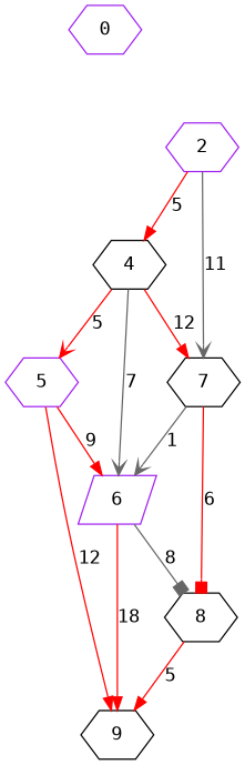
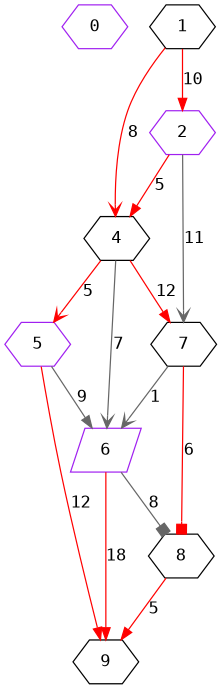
  digraph {
    fontname="DejaVu Sans Mono"
    node [color=black fontname="DejaVu Sans Mono" shape=hexagon]
    edge [arrowhead=normal color=red fontname="DejaVu Sans Mono" weight=5]
    0 [color=purple]
+   1
    2 [color=purple]
    4
    7
    5 [color=purple]
    6 [color=purple shape=parallelogram]
    8
    9
+   1 -> 2 [label=10 weight=10]
+   1 -> 4 [arrowhead=vee label=8 weight=8]
    2 -> 4 [label=5]
    2 -> 7 [arrowhead=vee color=gray40 label=11 weight=11]
    4 -> 7 [label=12 weight=12]
    4 -> 5 [arrowhead=vee label=5]
    4 -> 6 [arrowhead=vee color=gray40 label=7 weight=7]
    7 -> 6 [arrowhead=vee color=gray40 label=1 weight=4]
    7 -> 8 [arrowhead=box label=6 weight=6]
-   5 -> 6 [label=9 weight=9]
+   5 -> 6 [color=gray40 label=9 weight=9]
    5 -> 9 [label=12 weight=12]
    6 -> 8 [arrowhead=box color=gray40 label=8 weight=8]
    6 -> 9 [label=18 weight=18]
    8 -> 9 [label=5]
  }
